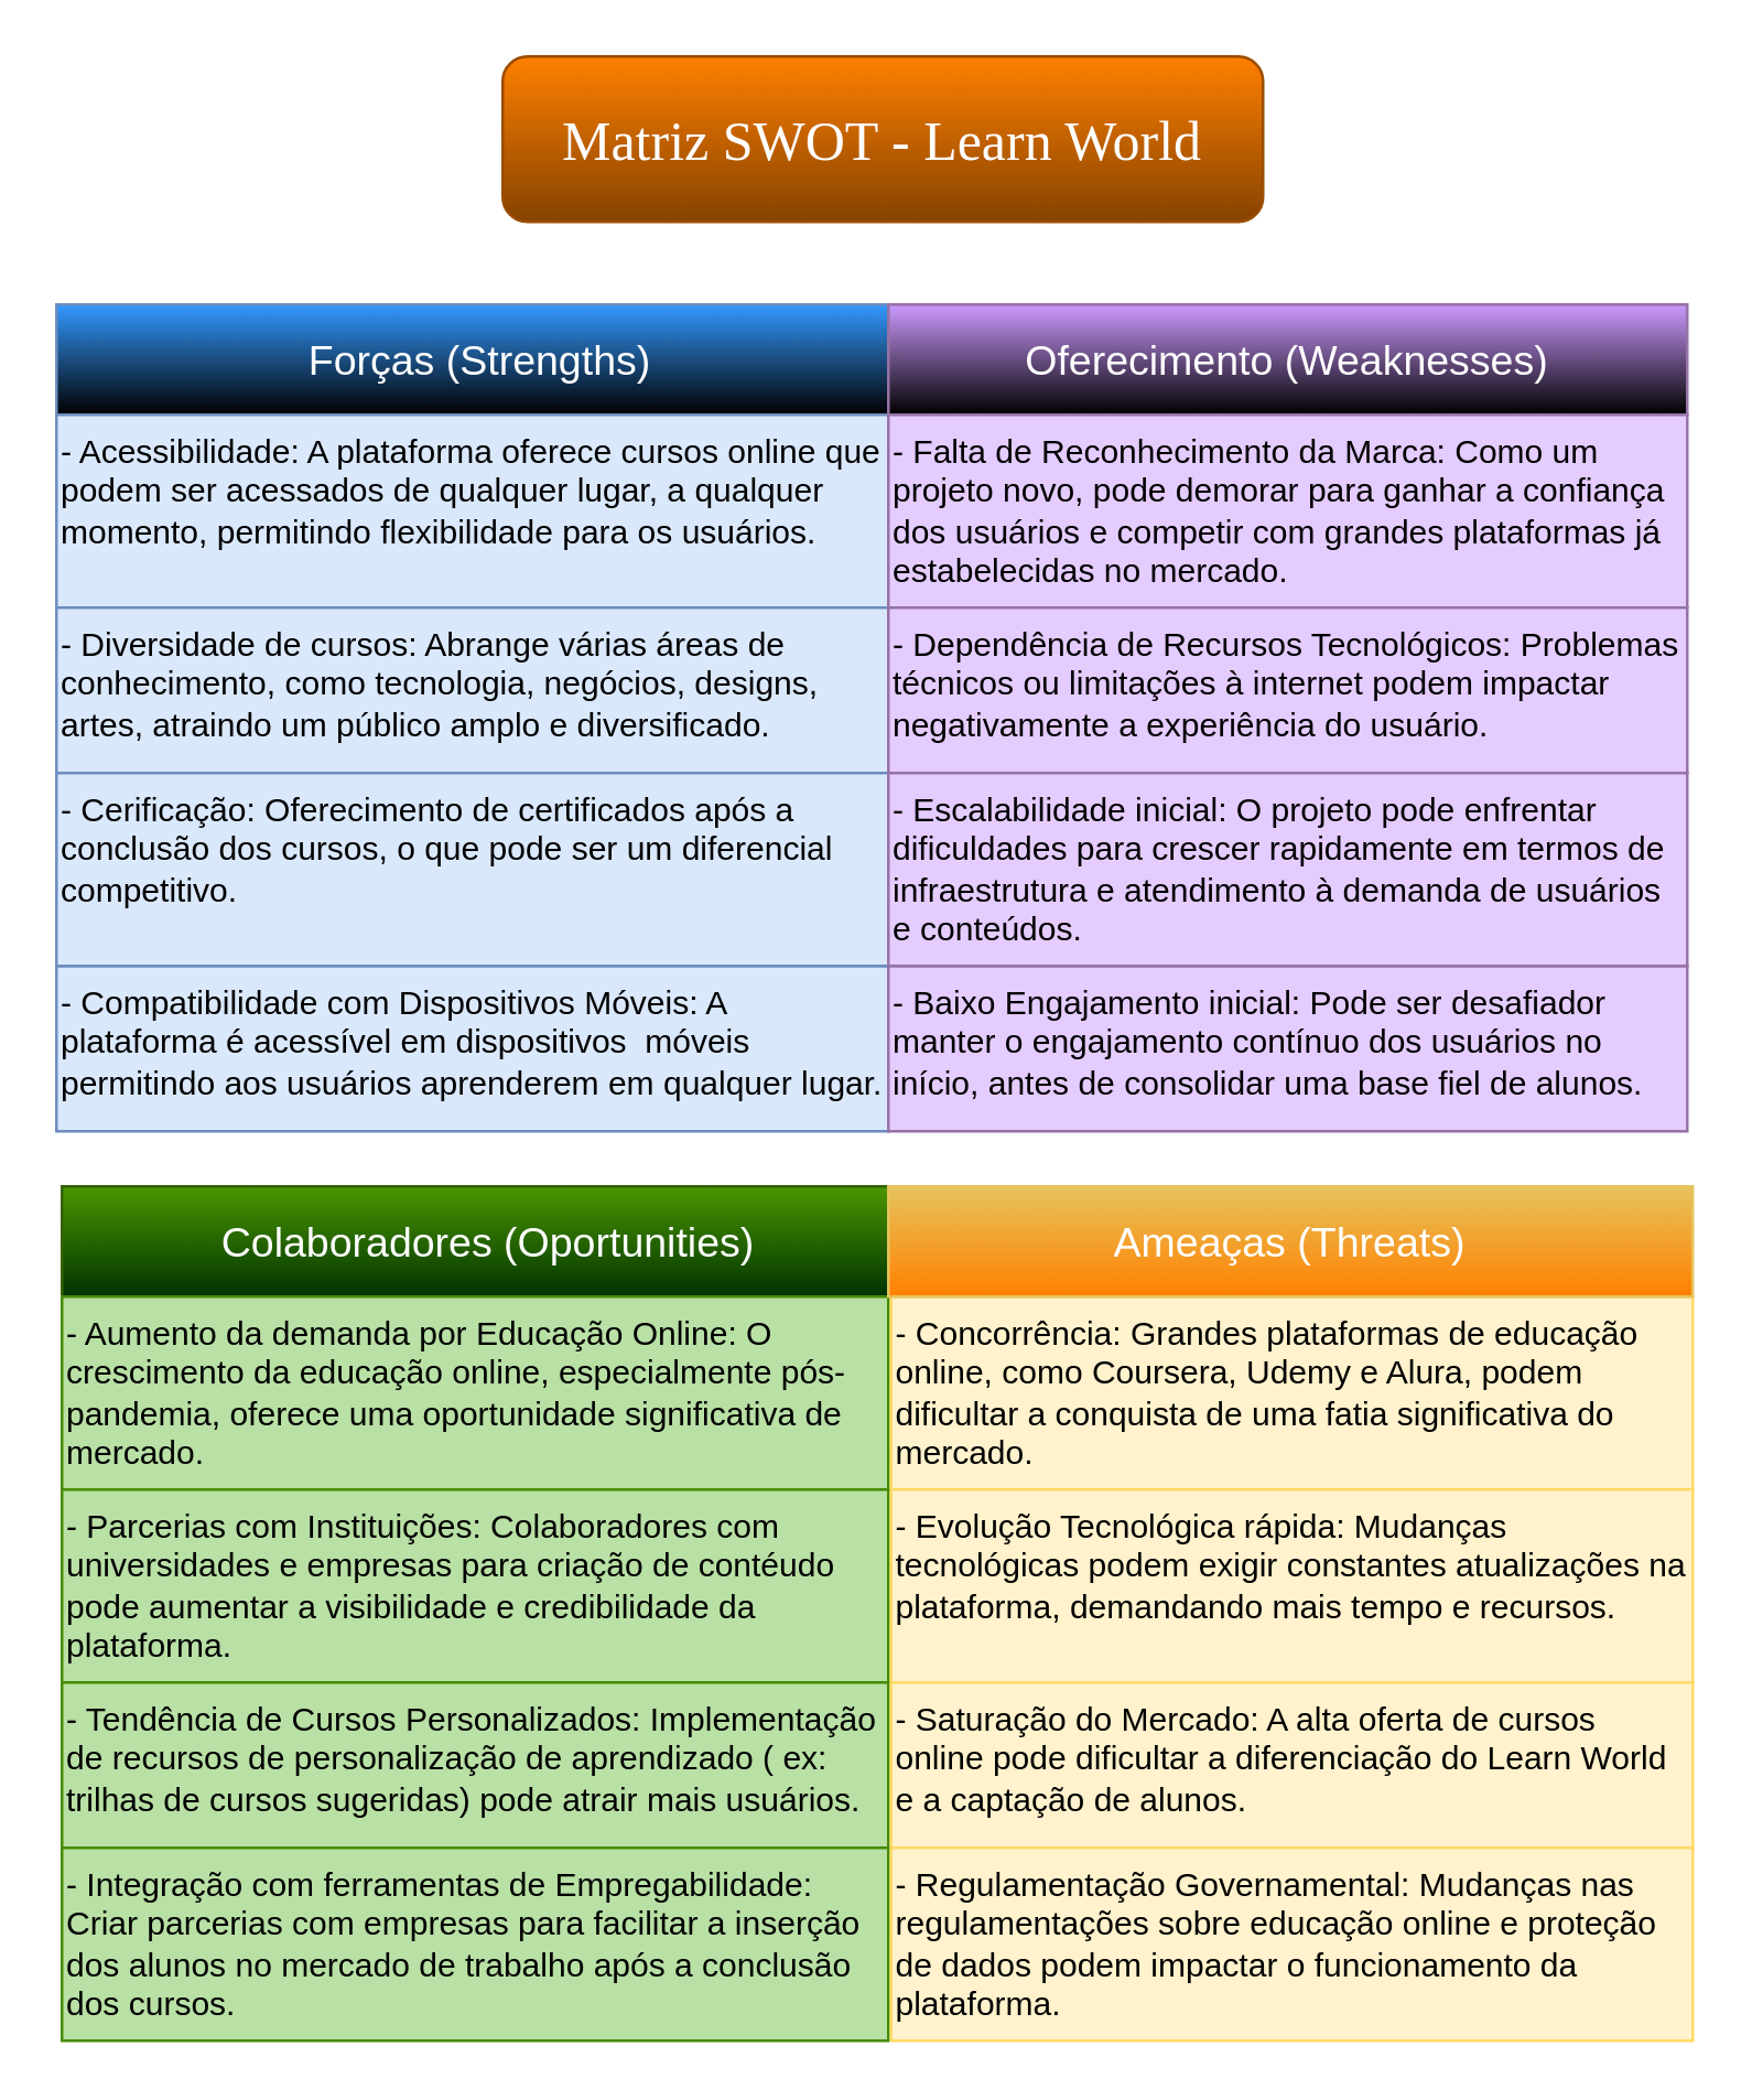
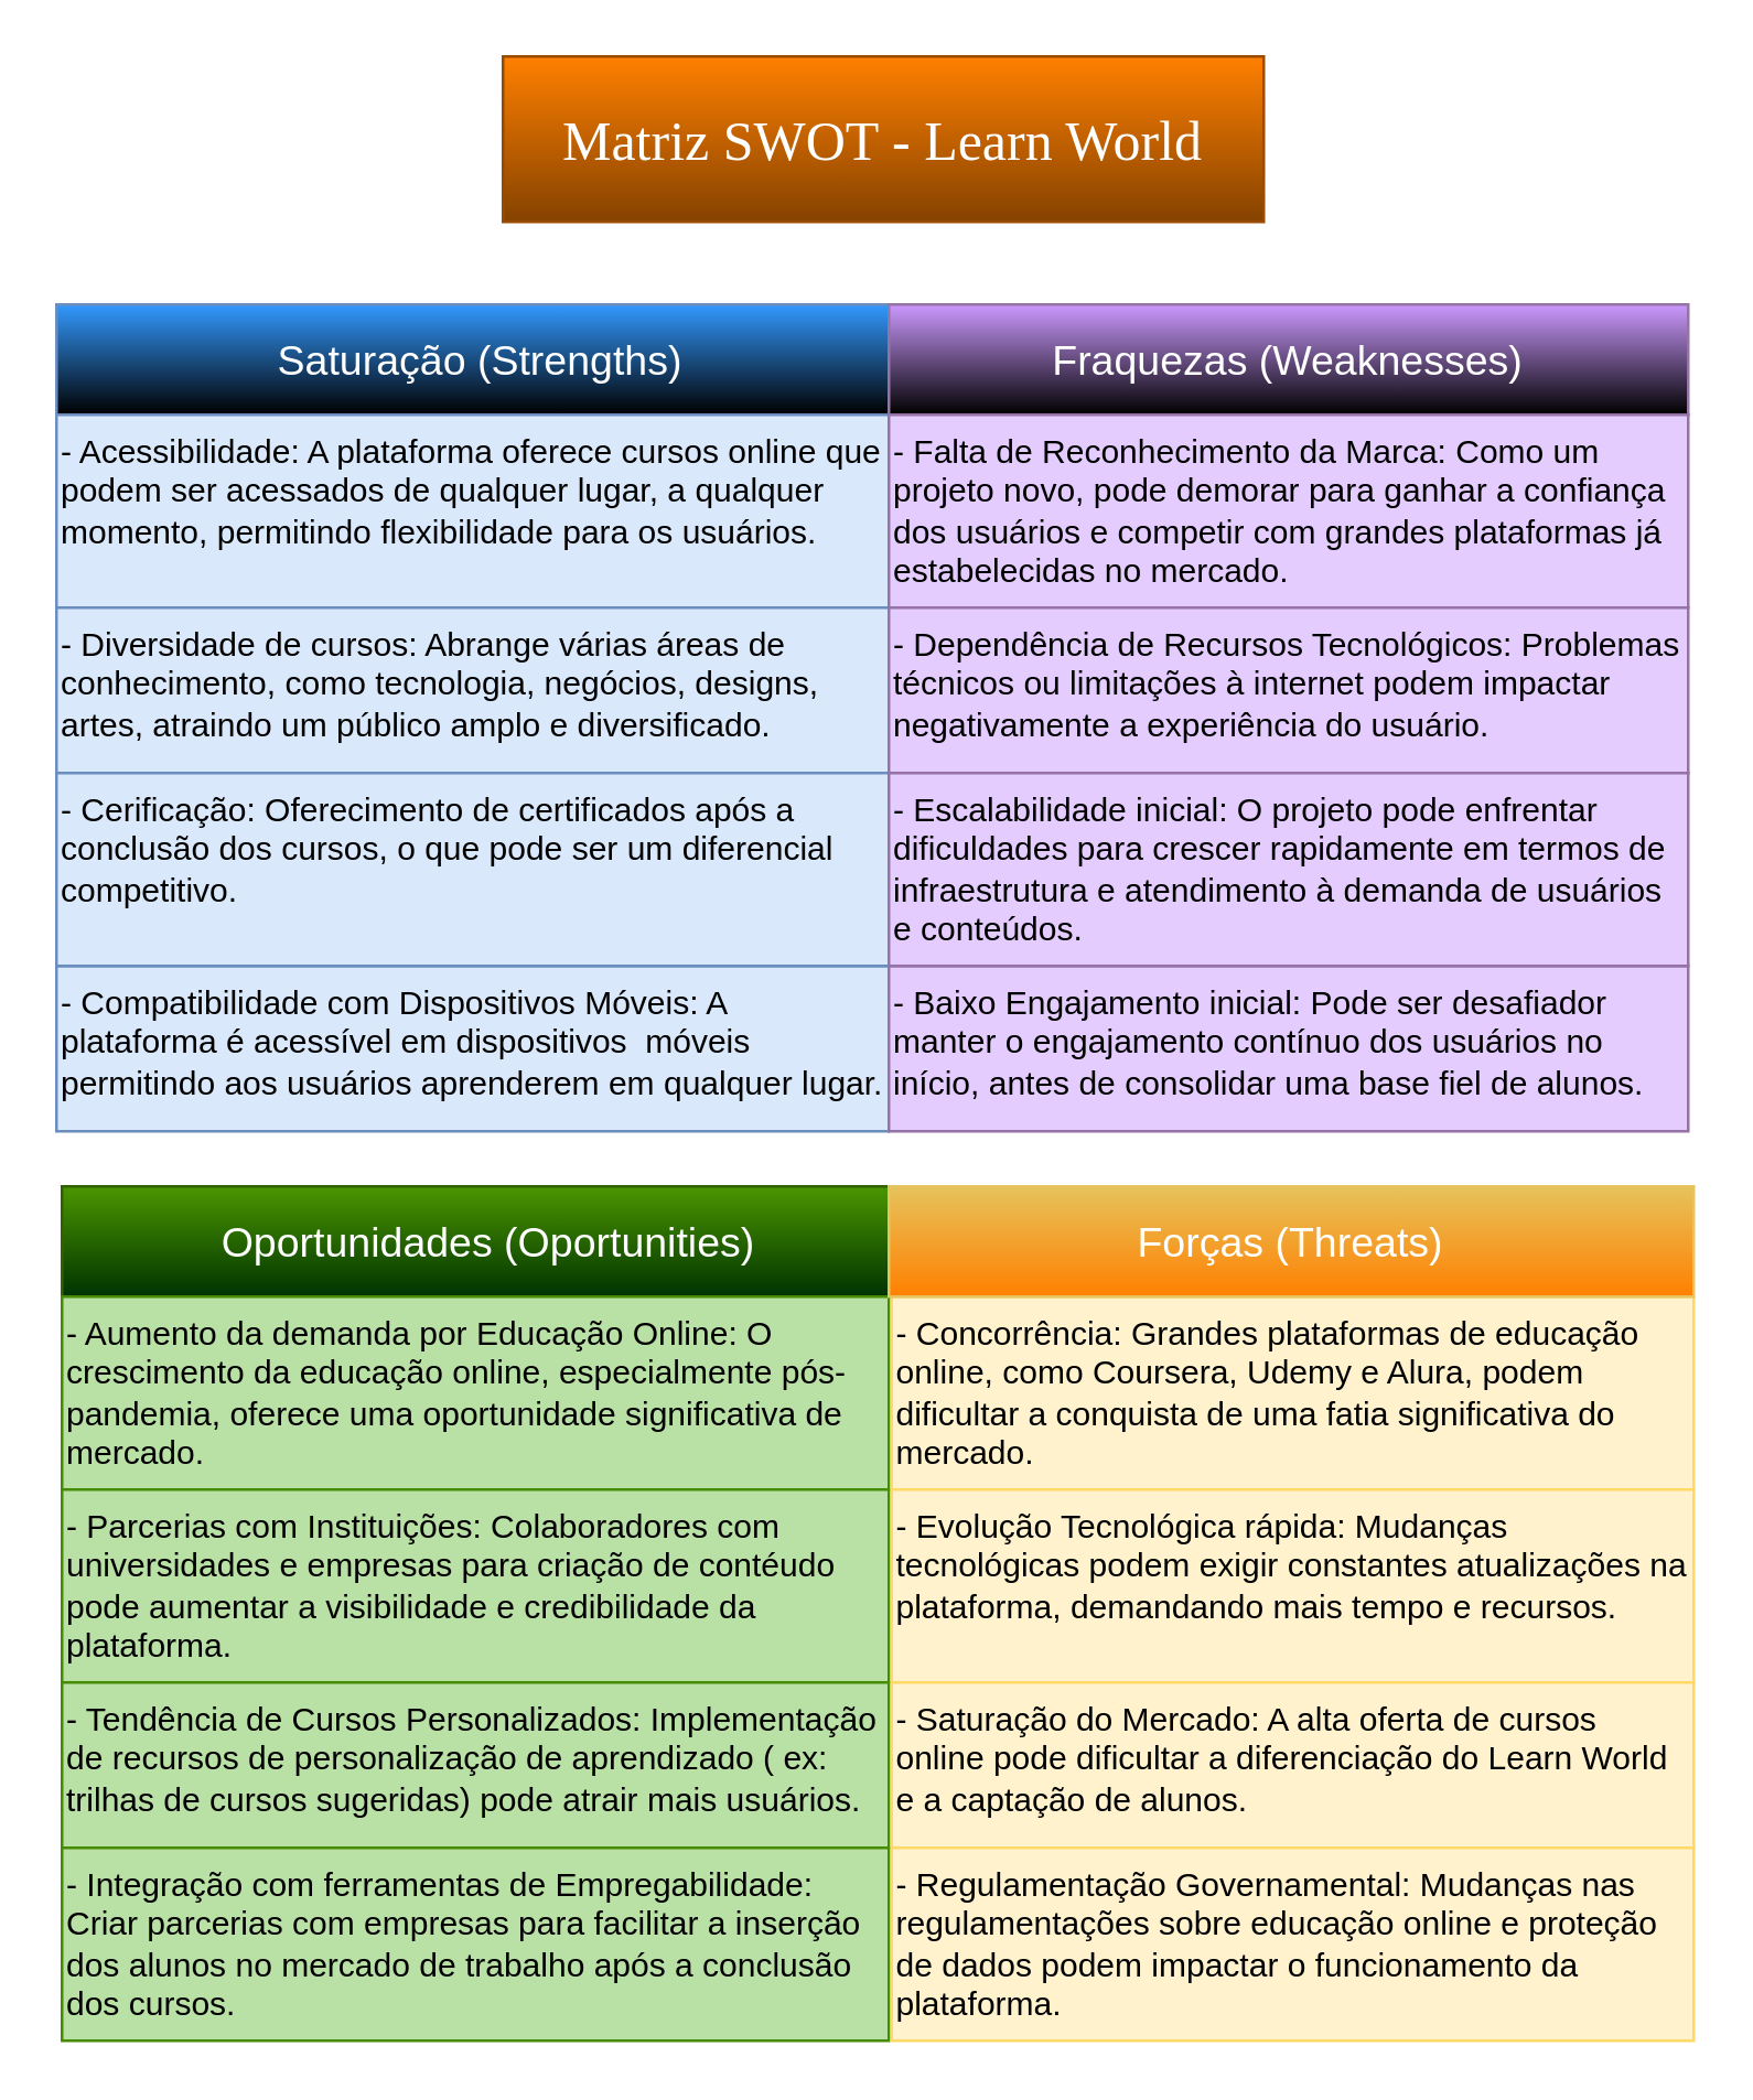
  <mxCell id="0" />
  <mxCell id="1" parent="0" />
- <mxCell id="2" value="&lt;font color=&quot;#ffffff&quot; face=&quot;Comic Sans MS&quot; style=&quot;font-size: 20px;&quot;&gt;Matriz SWOT - Learn World&lt;/font&gt;" style="rounded=1;whiteSpace=wrap;html=1;fillColor=#FF8000;strokeColor=#994C00;gradientColor=#854200;" vertex="1" parent="1"><mxGeometry x="182" y="20" width="276" height="60" as="geometry" /></mxCell>
- <mxCell id="3" value="&lt;font style=&quot;font-size: 15px;&quot; color=&quot;#ffffff&quot;&gt;Forças (Strengths)&lt;/font&gt;" style="rounded=0;whiteSpace=wrap;html=1;fillColor=#3399FF;strokeColor=#6c8ebf;gradientColor=default;" vertex="1" parent="1"><mxGeometry x="20" y="110" width="308" height="40" as="geometry" /></mxCell>
- <mxCell id="4" value="&lt;font style=&quot;font-size: 15px;&quot; color=&quot;#ffffff&quot;&gt;Oferecimento (Weaknesses)&lt;/font&gt;" style="rounded=0;whiteSpace=wrap;html=1;fillColor=#CC99FF;strokeColor=#9673a6;gradientColor=default;" vertex="1" parent="1"><mxGeometry x="322" y="110" width="290" height="40" as="geometry" /></mxCell>
+ <mxCell id="2" value="&lt;font color=&quot;#ffffff&quot; face=&quot;Comic Sans MS&quot; style=&quot;font-size: 20px;&quot;&gt;Matriz SWOT - Learn World&lt;/font&gt;" style="whiteSpace=wrap;html=1;fillColor=#FF8000;strokeColor=#994C00;gradientColor=#854200;rounded=0;" vertex="1" parent="1"><mxGeometry x="182" y="20" width="276" height="60" as="geometry" /></mxCell>
+ <mxCell id="3" value="&lt;font style=&quot;font-size: 15px;&quot; color=&quot;#ffffff&quot;&gt;Saturação (Strengths)&lt;/font&gt;" style="rounded=0;whiteSpace=wrap;html=1;fillColor=#3399FF;strokeColor=#6c8ebf;gradientColor=default;" vertex="1" parent="1"><mxGeometry x="20" y="110" width="308" height="40" as="geometry" /></mxCell>
+ <mxCell id="4" value="&lt;font style=&quot;font-size: 15px;&quot; color=&quot;#ffffff&quot;&gt;Fraquezas (Weaknesses)&lt;/font&gt;" style="rounded=0;whiteSpace=wrap;html=1;fillColor=#CC99FF;strokeColor=#9673a6;gradientColor=default;" vertex="1" parent="1"><mxGeometry x="322" y="110" width="290" height="40" as="geometry" /></mxCell>
  <mxCell id="5" value="- Compatibilidade com Dispositivos Móveis: A plataforma é acessível em dispositivos&amp;nbsp; móveis permitindo aos usuários aprenderem em qualquer lugar." style="rounded=0;whiteSpace=wrap;html=1;fillColor=#dae8fc;strokeColor=#6c8ebf;align=left;verticalAlign=top;" vertex="1" parent="1"><mxGeometry x="20" y="350" width="302" height="60" as="geometry" /></mxCell>
  <mxCell id="6" value="- Baixo Engajamento inicial: Pode ser desafiador manter o engajamento contínuo dos usuários no início, antes de consolidar uma base fiel de alunos." style="rounded=0;whiteSpace=wrap;html=1;fillColor=#E5CCFF;strokeColor=#9673a6;align=left;verticalAlign=top;" vertex="1" parent="1"><mxGeometry x="322" y="350" width="290" height="60" as="geometry" /></mxCell>
- <mxCell id="7" value="&lt;font style=&quot;font-size: 15px;&quot; color=&quot;#ffffff&quot;&gt;Colaboradores (Oportunities)&lt;/font&gt;" style="rounded=0;whiteSpace=wrap;html=1;fillColor=#4B9600;strokeColor=#326300;gradientColor=#003300;" vertex="1" parent="1"><mxGeometry x="22" y="430" width="310" height="40" as="geometry" /></mxCell>
+ <mxCell id="7" value="&lt;font style=&quot;font-size: 15px;&quot; color=&quot;#ffffff&quot;&gt;Oportunidades (Oportunities)&lt;/font&gt;" style="rounded=0;whiteSpace=wrap;html=1;fillColor=#4B9600;strokeColor=#326300;gradientColor=#003300;" vertex="1" parent="1"><mxGeometry x="22" y="430" width="310" height="40" as="geometry" /></mxCell>
  <mxCell id="8" value="- Aumento da demanda por Educação Online: O crescimento da educação online, especialmente pós-pandemia, oferece uma oportunidade significativa de mercado." style="rounded=0;whiteSpace=wrap;html=1;fillColor=#B9E0A5;strokeColor=#468C00;align=left;verticalAlign=top;" vertex="1" parent="1"><mxGeometry x="22" y="470" width="300" height="70" as="geometry" /></mxCell>
  <mxCell id="9" value="- Concorrência: Grandes plataformas de educação online, como Coursera, Udemy e Alura, podem dificultar a conquista de uma fatia significativa do mercado." style="rounded=0;whiteSpace=wrap;html=1;fillColor=#FFF2CC;strokeColor=#FFD966;align=left;verticalAlign=top;" vertex="1" parent="1"><mxGeometry x="323" y="470" width="291" height="70" as="geometry" /></mxCell>
  <mxCell id="10" value="- Parcerias com Instituições: Colaboradores com universidades e empresas para criação de contéudo pode aumentar a visibilidade e credibilidade da plataforma." style="rounded=0;whiteSpace=wrap;html=1;fillColor=#B9E0A5;strokeColor=#468C00;align=left;verticalAlign=top;" vertex="1" parent="1"><mxGeometry x="22" y="540" width="300" height="70" as="geometry" /></mxCell>
  <mxCell id="11" value="- Evolução Tecnológica rápida: Mudanças tecnológicas podem exigir constantes atualizações na plataforma, demandando mais tempo e recursos." style="rounded=0;whiteSpace=wrap;html=1;fillColor=#FFF2CC;strokeColor=#FFD966;align=left;verticalAlign=top;" vertex="1" parent="1"><mxGeometry x="323" y="540" width="291" height="70" as="geometry" /></mxCell>
  <mxCell id="12" value="- Tendência de Cursos Personalizados: Implementação de recursos de personalização de aprendizado ( ex: trilhas de cursos sugeridas) pode atrair mais usuários." style="rounded=0;whiteSpace=wrap;html=1;fillColor=#B9E0A5;strokeColor=#468C00;align=left;verticalAlign=top;" vertex="1" parent="1"><mxGeometry x="22" y="610" width="300" height="60" as="geometry" /></mxCell>
  <mxCell id="13" value="- Saturação do Mercado: A alta oferta de cursos online pode dificultar a diferenciação do Learn World e a captação de alunos.&amp;nbsp;" style="rounded=0;whiteSpace=wrap;html=1;fillColor=#FFF2CC;strokeColor=#FFD966;align=left;verticalAlign=top;" vertex="1" parent="1"><mxGeometry x="323" y="610" width="291" height="60" as="geometry" /></mxCell>
  <mxCell id="14" value="- Acessibilidade: A plataforma oferece cursos online que podem ser acessados de qualquer lugar, a qualquer momento, permitindo flexibilidade para os usuários." style="rounded=0;whiteSpace=wrap;html=1;fillColor=#dae8fc;strokeColor=#6c8ebf;align=left;verticalAlign=top;" vertex="1" parent="1"><mxGeometry x="20" y="150" width="302" height="70" as="geometry" /></mxCell>
  <mxCell id="15" value="- Falta de Reconhecimento da Marca: Como um projeto novo, pode demorar para ganhar a confiança dos usuários e competir com grandes plataformas já estabelecidas no mercado.&lt;div&gt;&lt;br&gt;&lt;/div&gt;" style="rounded=0;whiteSpace=wrap;html=1;fillColor=#E5CCFF;strokeColor=#9673a6;align=left;verticalAlign=top;" vertex="1" parent="1"><mxGeometry x="322" y="150" width="290" height="70" as="geometry" /></mxCell>
  <mxCell id="16" value="- Diversidade de cursos: Abrange várias áreas de conhecimento, como tecnologia, negócios, designs, artes, atraindo um público amplo e diversificado." style="rounded=0;whiteSpace=wrap;html=1;fillColor=#dae8fc;strokeColor=#6c8ebf;align=left;verticalAlign=top;" vertex="1" parent="1"><mxGeometry x="20" y="220" width="302" height="60" as="geometry" /></mxCell>
  <mxCell id="17" value="- Dependência de Recursos Tecnológicos: Problemas técnicos ou limitações à internet podem impactar negativamente a experiência do usuário." style="rounded=0;whiteSpace=wrap;html=1;fillColor=#E5CCFF;strokeColor=#9673a6;align=left;verticalAlign=top;" vertex="1" parent="1"><mxGeometry x="322" y="220" width="290" height="60" as="geometry" /></mxCell>
  <mxCell id="18" value="- Cerificação: Oferecimento de certificados após a conclusão dos cursos, o que pode ser um diferencial competitivo.&amp;nbsp;" style="rounded=0;whiteSpace=wrap;html=1;fillColor=#dae8fc;strokeColor=#6c8ebf;align=left;verticalAlign=top;" vertex="1" parent="1"><mxGeometry x="20" y="280" width="302" height="70" as="geometry" /></mxCell>
  <mxCell id="19" value="- Escalabilidade inicial: O projeto pode enfrentar dificuldades para crescer rapidamente em termos de infraestrutura e atendimento à demanda de usuários e conteúdos." style="rounded=0;whiteSpace=wrap;html=1;fillColor=#E5CCFF;strokeColor=#9673a6;align=left;verticalAlign=top;" vertex="1" parent="1"><mxGeometry x="322" y="280" width="290" height="70" as="geometry" /></mxCell>
- <mxCell id="20" value="&lt;font style=&quot;font-size: 15px;&quot; color=&quot;#ffffff&quot;&gt;Ameaças (Threats)&lt;/font&gt;" style="rounded=0;whiteSpace=wrap;html=1;fillColor=#E6C35C;strokeColor=#E6C35C;gradientColor=#FF8000;" vertex="1" parent="1"><mxGeometry x="322" y="430" width="292" height="40" as="geometry" /></mxCell>
+ <mxCell id="20" value="&lt;font style=&quot;font-size: 15px;&quot; color=&quot;#ffffff&quot;&gt;Forças (Threats)&lt;/font&gt;" style="rounded=0;whiteSpace=wrap;html=1;fillColor=#E6C35C;strokeColor=#E6C35C;gradientColor=#FF8000;" vertex="1" parent="1"><mxGeometry x="322" y="430" width="292" height="40" as="geometry" /></mxCell>
  <mxCell id="21" value="- Integração com ferramentas de Empregabilidade: Criar parcerias com empresas para facilitar a inserção dos alunos no mercado de trabalho após a conclusão dos cursos." style="rounded=0;whiteSpace=wrap;html=1;fillColor=#B9E0A5;strokeColor=#468C00;align=left;verticalAlign=top;" vertex="1" parent="1"><mxGeometry x="22" y="670" width="300" height="70" as="geometry" /></mxCell>
  <mxCell id="22" value="- Regulamentação Governamental: Mudanças nas regulamentações sobre educação online e proteção de dados podem impactar o funcionamento da plataforma." style="rounded=0;whiteSpace=wrap;html=1;fillColor=#FFF2CC;strokeColor=#FFD966;align=left;verticalAlign=top;" vertex="1" parent="1"><mxGeometry x="323" y="670" width="291" height="70" as="geometry" /></mxCell>
